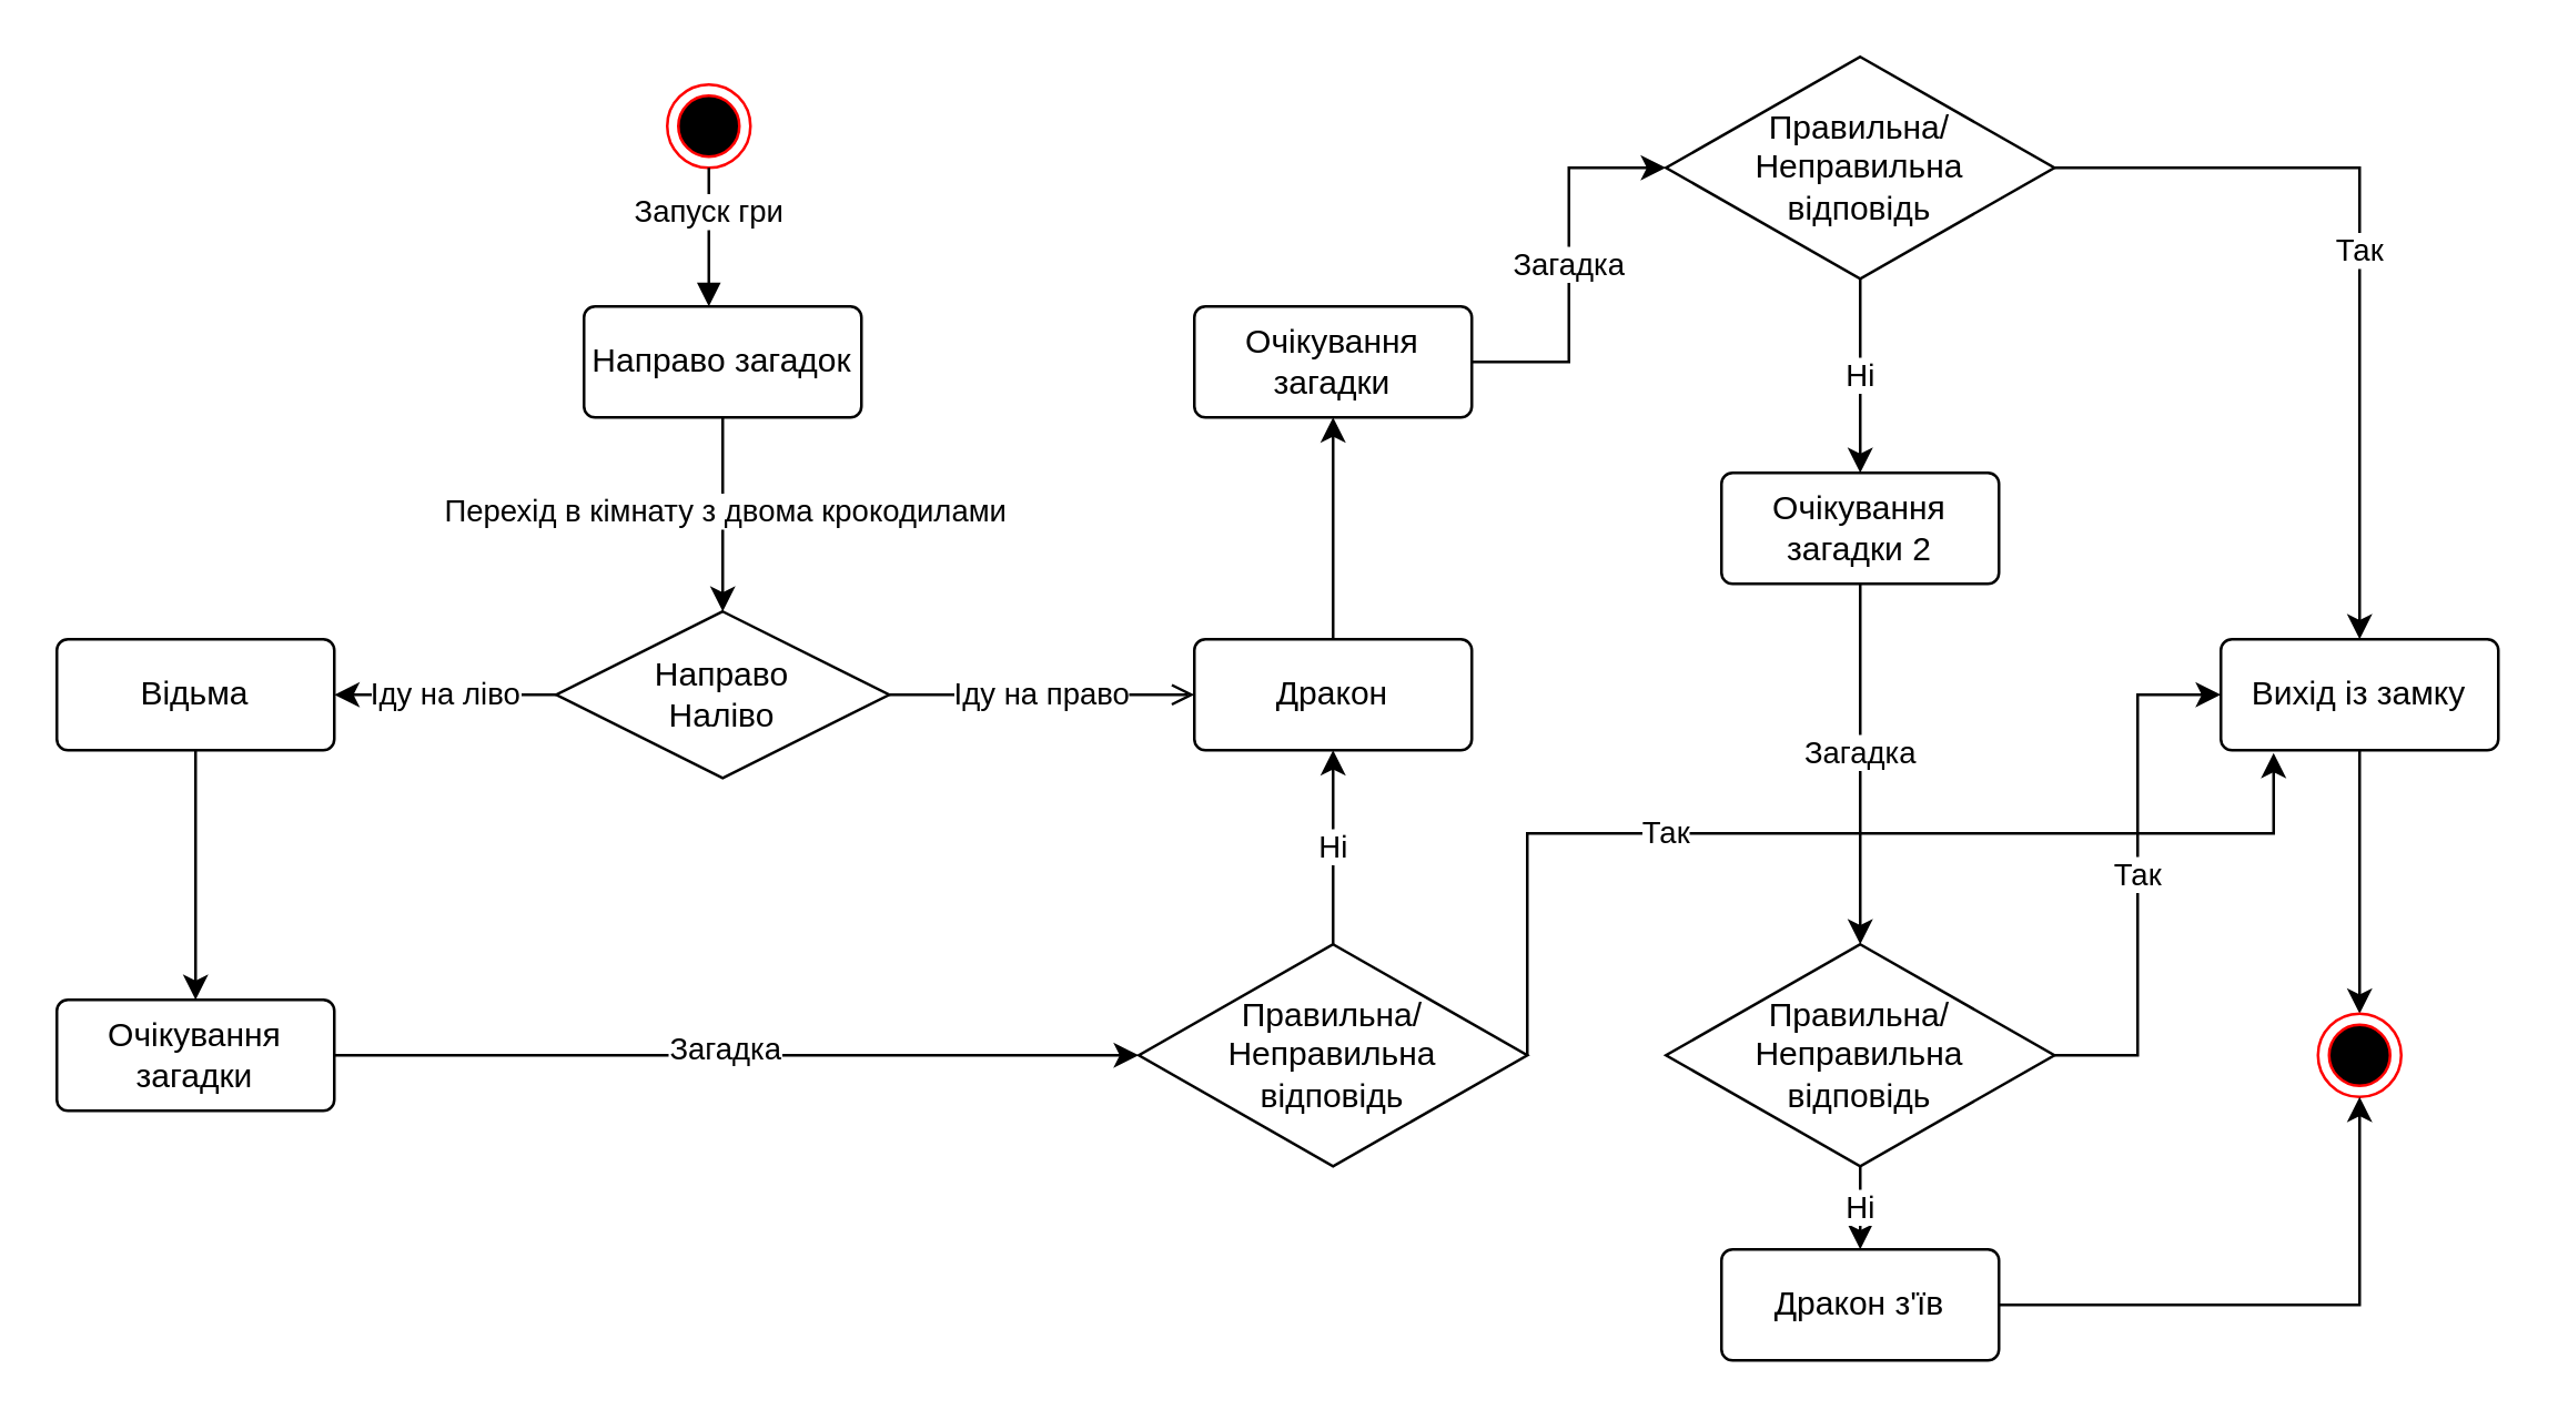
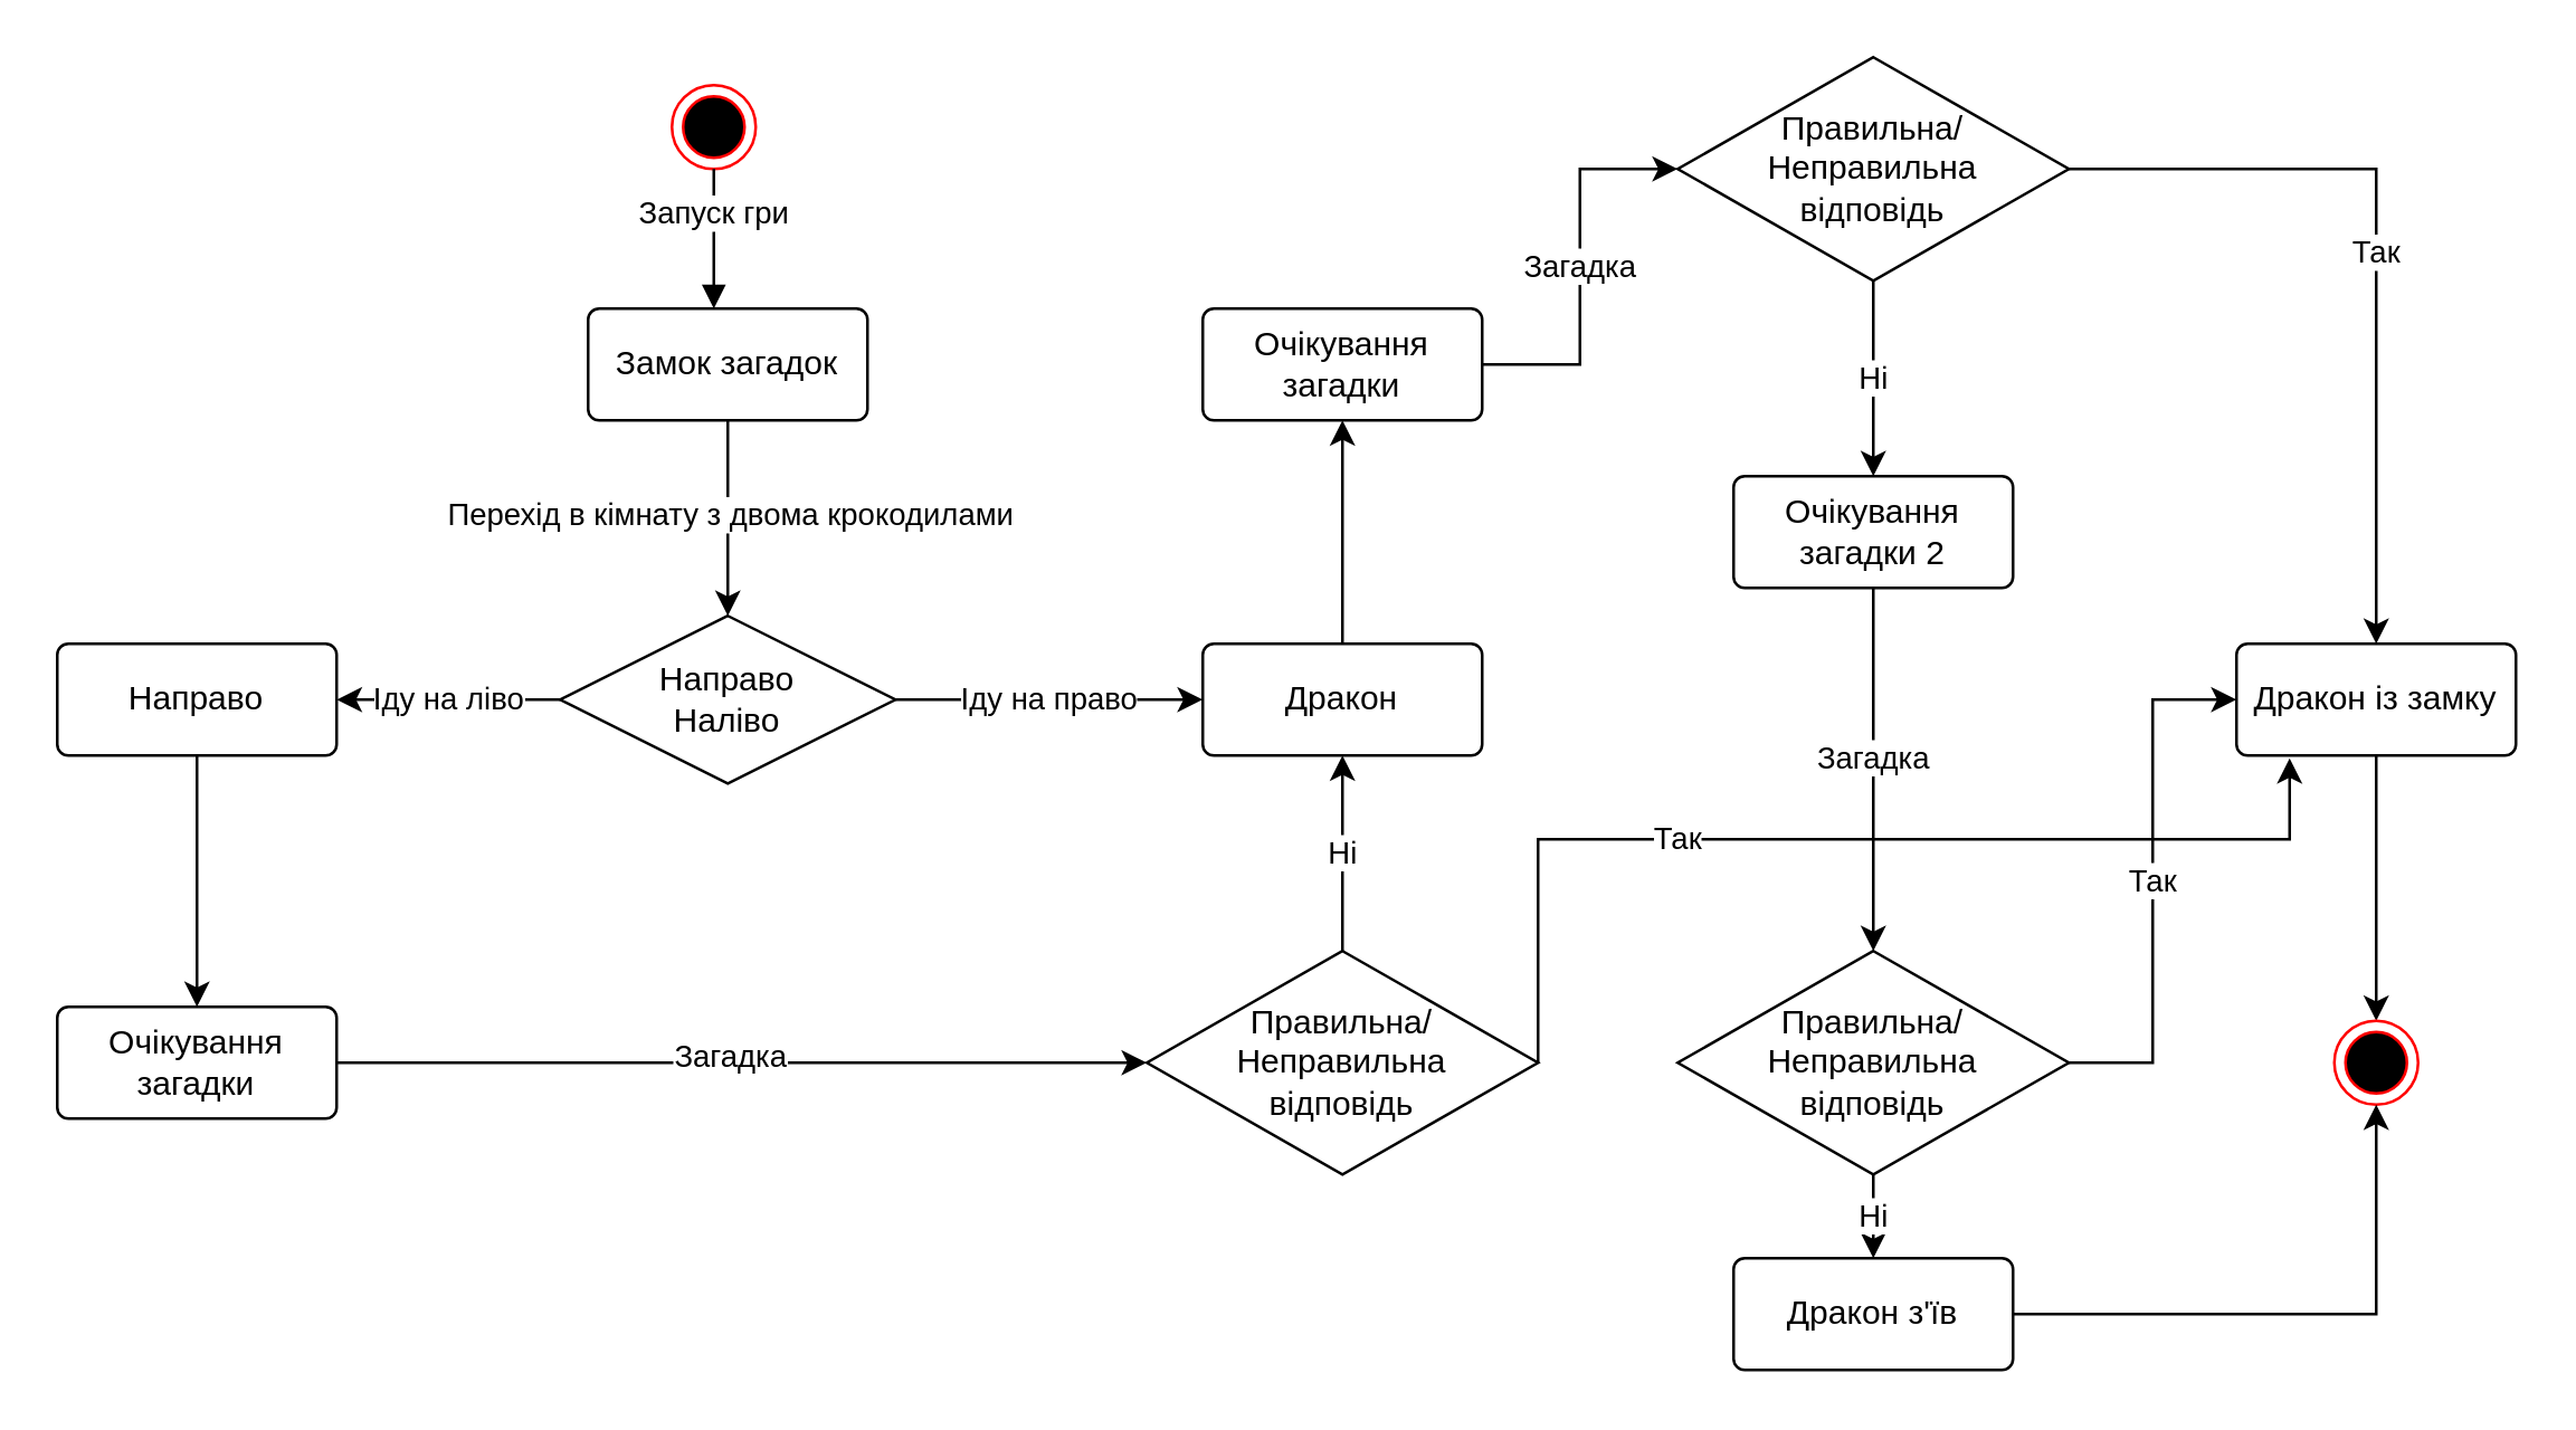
  <mxCell id="0" />
  <mxCell id="1" parent="0" />
  <mxCell id="2" value="" style="ellipse;html=1;shape=endState;fillColor=#000000;strokeColor=#ff0000;" vertex="1" parent="1"><mxGeometry x="240" y="30" width="30" height="30" as="geometry" /></mxCell>
  <mxCell id="3" value="Запуск гри" style="html=1;verticalAlign=bottom;endArrow=block;curved=0;rounded=0;exitX=0.5;exitY=1;exitDx=0;exitDy=0;" edge="1" parent="1" source="2"><mxGeometry width="80" relative="1" as="geometry"><mxPoint x="510" y="240" as="sourcePoint" /><mxPoint x="255" y="110" as="targetPoint" /></mxGeometry></mxCell>
  <mxCell id="4" style="edgeStyle=orthogonalEdgeStyle;rounded=0;orthogonalLoop=1;jettySize=auto;html=1;" edge="1" parent="1" source="6"><mxGeometry relative="1" as="geometry"><mxPoint x="260" y="220" as="targetPoint" /></mxGeometry></mxCell>
  <mxCell id="5" value="Перехід в кімнату з двома крокодилами" style="edgeLabel;html=1;align=center;verticalAlign=middle;resizable=0;points=[];" connectable="0" vertex="1" parent="4"><mxGeometry x="-0.072" relative="1" as="geometry"><mxPoint as="offset" /></mxGeometry></mxCell>
- <mxCell id="6" value="Направо загадок" style="rounded=1;arcSize=10;whiteSpace=wrap;html=1;align=center;" vertex="1" parent="1"><mxGeometry x="210" y="110" width="100" height="40" as="geometry" /></mxCell>
- <mxCell id="7" value="Іду на право" style="edgeStyle=orthogonalEdgeStyle;rounded=0;orthogonalLoop=1;jettySize=auto;html=1;endArrow=open;" edge="1" parent="1" source="9" target="11"><mxGeometry relative="1" as="geometry" /></mxCell>
+ <mxCell id="6" value="Замок загадок" style="rounded=1;arcSize=10;whiteSpace=wrap;html=1;align=center;" vertex="1" parent="1"><mxGeometry x="210" y="110" width="100" height="40" as="geometry" /></mxCell>
+ <mxCell id="7" value="Іду на право" style="edgeStyle=orthogonalEdgeStyle;rounded=0;orthogonalLoop=1;jettySize=auto;html=1;" edge="1" parent="1" source="9" target="11"><mxGeometry relative="1" as="geometry" /></mxCell>
  <mxCell id="8" value="Іду на ліво" style="edgeStyle=orthogonalEdgeStyle;rounded=0;orthogonalLoop=1;jettySize=auto;html=1;exitX=0;exitY=0.5;exitDx=0;exitDy=0;entryX=1;entryY=0.5;entryDx=0;entryDy=0;" edge="1" parent="1" source="9" target="13"><mxGeometry relative="1" as="geometry" /></mxCell>
  <mxCell id="9" value="Направо&lt;br&gt;Наліво" style="shape=rhombus;perimeter=rhombusPerimeter;whiteSpace=wrap;html=1;align=center;" vertex="1" parent="1"><mxGeometry x="200" y="220" width="120" height="60" as="geometry" /></mxCell>
  <mxCell id="10" style="edgeStyle=orthogonalEdgeStyle;rounded=0;orthogonalLoop=1;jettySize=auto;html=1;entryX=0.5;entryY=1;entryDx=0;entryDy=0;" edge="1" parent="1" source="11" target="20"><mxGeometry relative="1" as="geometry" /></mxCell>
  <mxCell id="11" value="Дракон" style="rounded=1;arcSize=10;whiteSpace=wrap;html=1;align=center;" vertex="1" parent="1"><mxGeometry x="430" y="230" width="100" height="40" as="geometry" /></mxCell>
  <mxCell id="12" style="edgeStyle=orthogonalEdgeStyle;rounded=0;orthogonalLoop=1;jettySize=auto;html=1;entryX=0.5;entryY=0;entryDx=0;entryDy=0;" edge="1" parent="1" source="13" target="16"><mxGeometry relative="1" as="geometry" /></mxCell>
- <mxCell id="13" value="Відьма" style="rounded=1;arcSize=10;whiteSpace=wrap;html=1;align=center;" vertex="1" parent="1"><mxGeometry y="230" width="100" height="40" as="geometry" x="20" /></mxCell>
+ <mxCell id="13" value="Направо" style="rounded=1;arcSize=10;whiteSpace=wrap;html=1;align=center;" vertex="1" parent="1"><mxGeometry y="230" width="100" height="40" as="geometry" x="20" /></mxCell>
  <mxCell id="14" style="edgeStyle=orthogonalEdgeStyle;rounded=0;orthogonalLoop=1;jettySize=auto;html=1;entryX=0;entryY=0.5;entryDx=0;entryDy=0;" edge="1" parent="1" source="16" target="18"><mxGeometry relative="1" as="geometry" /></mxCell>
  <mxCell id="15" value="Загадка" style="edgeLabel;html=1;align=center;verticalAlign=middle;resizable=0;points=[];" connectable="0" vertex="1" parent="14"><mxGeometry x="0.076" y="3" relative="1" as="geometry"><mxPoint x="-16" as="offset" /></mxGeometry></mxCell>
  <mxCell id="16" value="Очікування загадки" style="rounded=1;arcSize=10;whiteSpace=wrap;html=1;align=center;" vertex="1" parent="1"><mxGeometry y="360" width="100" height="40" as="geometry" x="20" /></mxCell>
  <mxCell id="17" value="Ні" style="edgeStyle=orthogonalEdgeStyle;rounded=0;orthogonalLoop=1;jettySize=auto;html=1;entryX=0.5;entryY=1;entryDx=0;entryDy=0;" edge="1" parent="1" source="18" target="11"><mxGeometry relative="1" as="geometry" /></mxCell>
  <mxCell id="18" value="Правильна/Неправильна&lt;br&gt;відповідь" style="shape=rhombus;perimeter=rhombusPerimeter;whiteSpace=wrap;html=1;align=center;" vertex="1" parent="1"><mxGeometry x="410" y="340" width="140" height="80" as="geometry" /></mxCell>
  <mxCell id="19" value="Загадка" style="edgeStyle=orthogonalEdgeStyle;rounded=0;orthogonalLoop=1;jettySize=auto;html=1;entryX=0;entryY=0.5;entryDx=0;entryDy=0;" edge="1" parent="1" source="20" target="23"><mxGeometry relative="1" as="geometry" /></mxCell>
  <mxCell id="20" value="Очікування загадки" style="rounded=1;arcSize=10;whiteSpace=wrap;html=1;align=center;" vertex="1" parent="1"><mxGeometry x="430" y="110" width="100" height="40" as="geometry" /></mxCell>
  <mxCell id="21" value="Ні" style="edgeStyle=orthogonalEdgeStyle;rounded=0;orthogonalLoop=1;jettySize=auto;html=1;exitX=0.5;exitY=1;exitDx=0;exitDy=0;" edge="1" parent="1" source="23" target="26"><mxGeometry relative="1" as="geometry" /></mxCell>
  <mxCell id="22" value="Так" style="edgeStyle=orthogonalEdgeStyle;rounded=0;orthogonalLoop=1;jettySize=auto;html=1;exitX=1;exitY=0.5;exitDx=0;exitDy=0;entryX=0.5;entryY=0;entryDx=0;entryDy=0;" edge="1" parent="1" source="23" target="28"><mxGeometry relative="1" as="geometry"><Array as="points"><mxPoint x="850" y="60" /></Array></mxGeometry></mxCell>
  <mxCell id="23" value="Правильна/Неправильна&lt;br&gt;відповідь" style="shape=rhombus;perimeter=rhombusPerimeter;whiteSpace=wrap;html=1;align=center;" vertex="1" parent="1"><mxGeometry x="600" y="20" width="140" height="80" as="geometry" /></mxCell>
  <mxCell id="24" style="edgeStyle=orthogonalEdgeStyle;rounded=0;orthogonalLoop=1;jettySize=auto;html=1;" edge="1" parent="1" source="26" target="32"><mxGeometry relative="1" as="geometry" /></mxCell>
  <mxCell id="25" value="Загадка" style="edgeLabel;html=1;align=center;verticalAlign=middle;resizable=0;points=[];" connectable="0" vertex="1" parent="24"><mxGeometry x="-0.077" y="-1" relative="1" as="geometry"><mxPoint as="offset" /></mxGeometry></mxCell>
  <mxCell id="26" value="Очікування загадки 2" style="rounded=1;arcSize=10;whiteSpace=wrap;html=1;align=center;" vertex="1" parent="1"><mxGeometry x="620" y="170" width="100" height="40" as="geometry" /></mxCell>
  <mxCell id="27" style="edgeStyle=orthogonalEdgeStyle;rounded=0;orthogonalLoop=1;jettySize=auto;html=1;entryX=0.5;entryY=0;entryDx=0;entryDy=0;" edge="1" parent="1" source="28" target="29"><mxGeometry relative="1" as="geometry" /></mxCell>
- <mxCell id="28" value="Вихід із замку" style="rounded=1;arcSize=10;whiteSpace=wrap;html=1;align=center;" vertex="1" parent="1"><mxGeometry x="800" y="230" width="100" height="40" as="geometry" /></mxCell>
+ <mxCell id="28" value="Дракон із замку" style="rounded=1;arcSize=10;whiteSpace=wrap;html=1;align=center;" vertex="1" parent="1"><mxGeometry x="800" y="230" width="100" height="40" as="geometry" /></mxCell>
  <mxCell id="29" value="" style="ellipse;html=1;shape=endState;fillColor=#000000;strokeColor=#ff0000;" vertex="1" parent="1"><mxGeometry x="835" y="365" width="30" height="30" as="geometry" /></mxCell>
  <mxCell id="30" value="Ні" style="edgeStyle=orthogonalEdgeStyle;rounded=0;orthogonalLoop=1;jettySize=auto;html=1;entryX=0.5;entryY=0;entryDx=0;entryDy=0;" edge="1" parent="1" source="32" target="34"><mxGeometry relative="1" as="geometry" /></mxCell>
  <mxCell id="31" value="Так" style="edgeStyle=orthogonalEdgeStyle;rounded=0;orthogonalLoop=1;jettySize=auto;html=1;exitX=1;exitY=0.5;exitDx=0;exitDy=0;entryX=0;entryY=0.5;entryDx=0;entryDy=0;" edge="1" parent="1" source="32" target="28"><mxGeometry relative="1" as="geometry" /></mxCell>
  <mxCell id="32" value="Правильна/Неправильна&lt;br&gt;відповідь" style="shape=rhombus;perimeter=rhombusPerimeter;whiteSpace=wrap;html=1;align=center;" vertex="1" parent="1"><mxGeometry x="600" y="340" width="140" height="80" as="geometry" /></mxCell>
  <mxCell id="33" style="edgeStyle=orthogonalEdgeStyle;rounded=0;orthogonalLoop=1;jettySize=auto;html=1;exitX=1;exitY=0.5;exitDx=0;exitDy=0;entryX=0.5;entryY=1;entryDx=0;entryDy=0;" edge="1" parent="1" source="34" target="29"><mxGeometry relative="1" as="geometry" /></mxCell>
  <mxCell id="34" value="Дракон з'їв" style="rounded=1;arcSize=10;whiteSpace=wrap;html=1;align=center;" vertex="1" parent="1"><mxGeometry x="620" y="450" width="100" height="40" as="geometry" /></mxCell>
  <mxCell id="35" value="Так" style="edgeStyle=orthogonalEdgeStyle;rounded=0;orthogonalLoop=1;jettySize=auto;html=1;entryX=0.19;entryY=1.025;entryDx=0;entryDy=0;entryPerimeter=0;" edge="1" parent="1" source="18" target="28"><mxGeometry x="-0.312" relative="1" as="geometry"><Array as="points"><mxPoint x="550" y="300" /><mxPoint x="819" y="300" /></Array><mxPoint as="offset" /></mxGeometry></mxCell>
